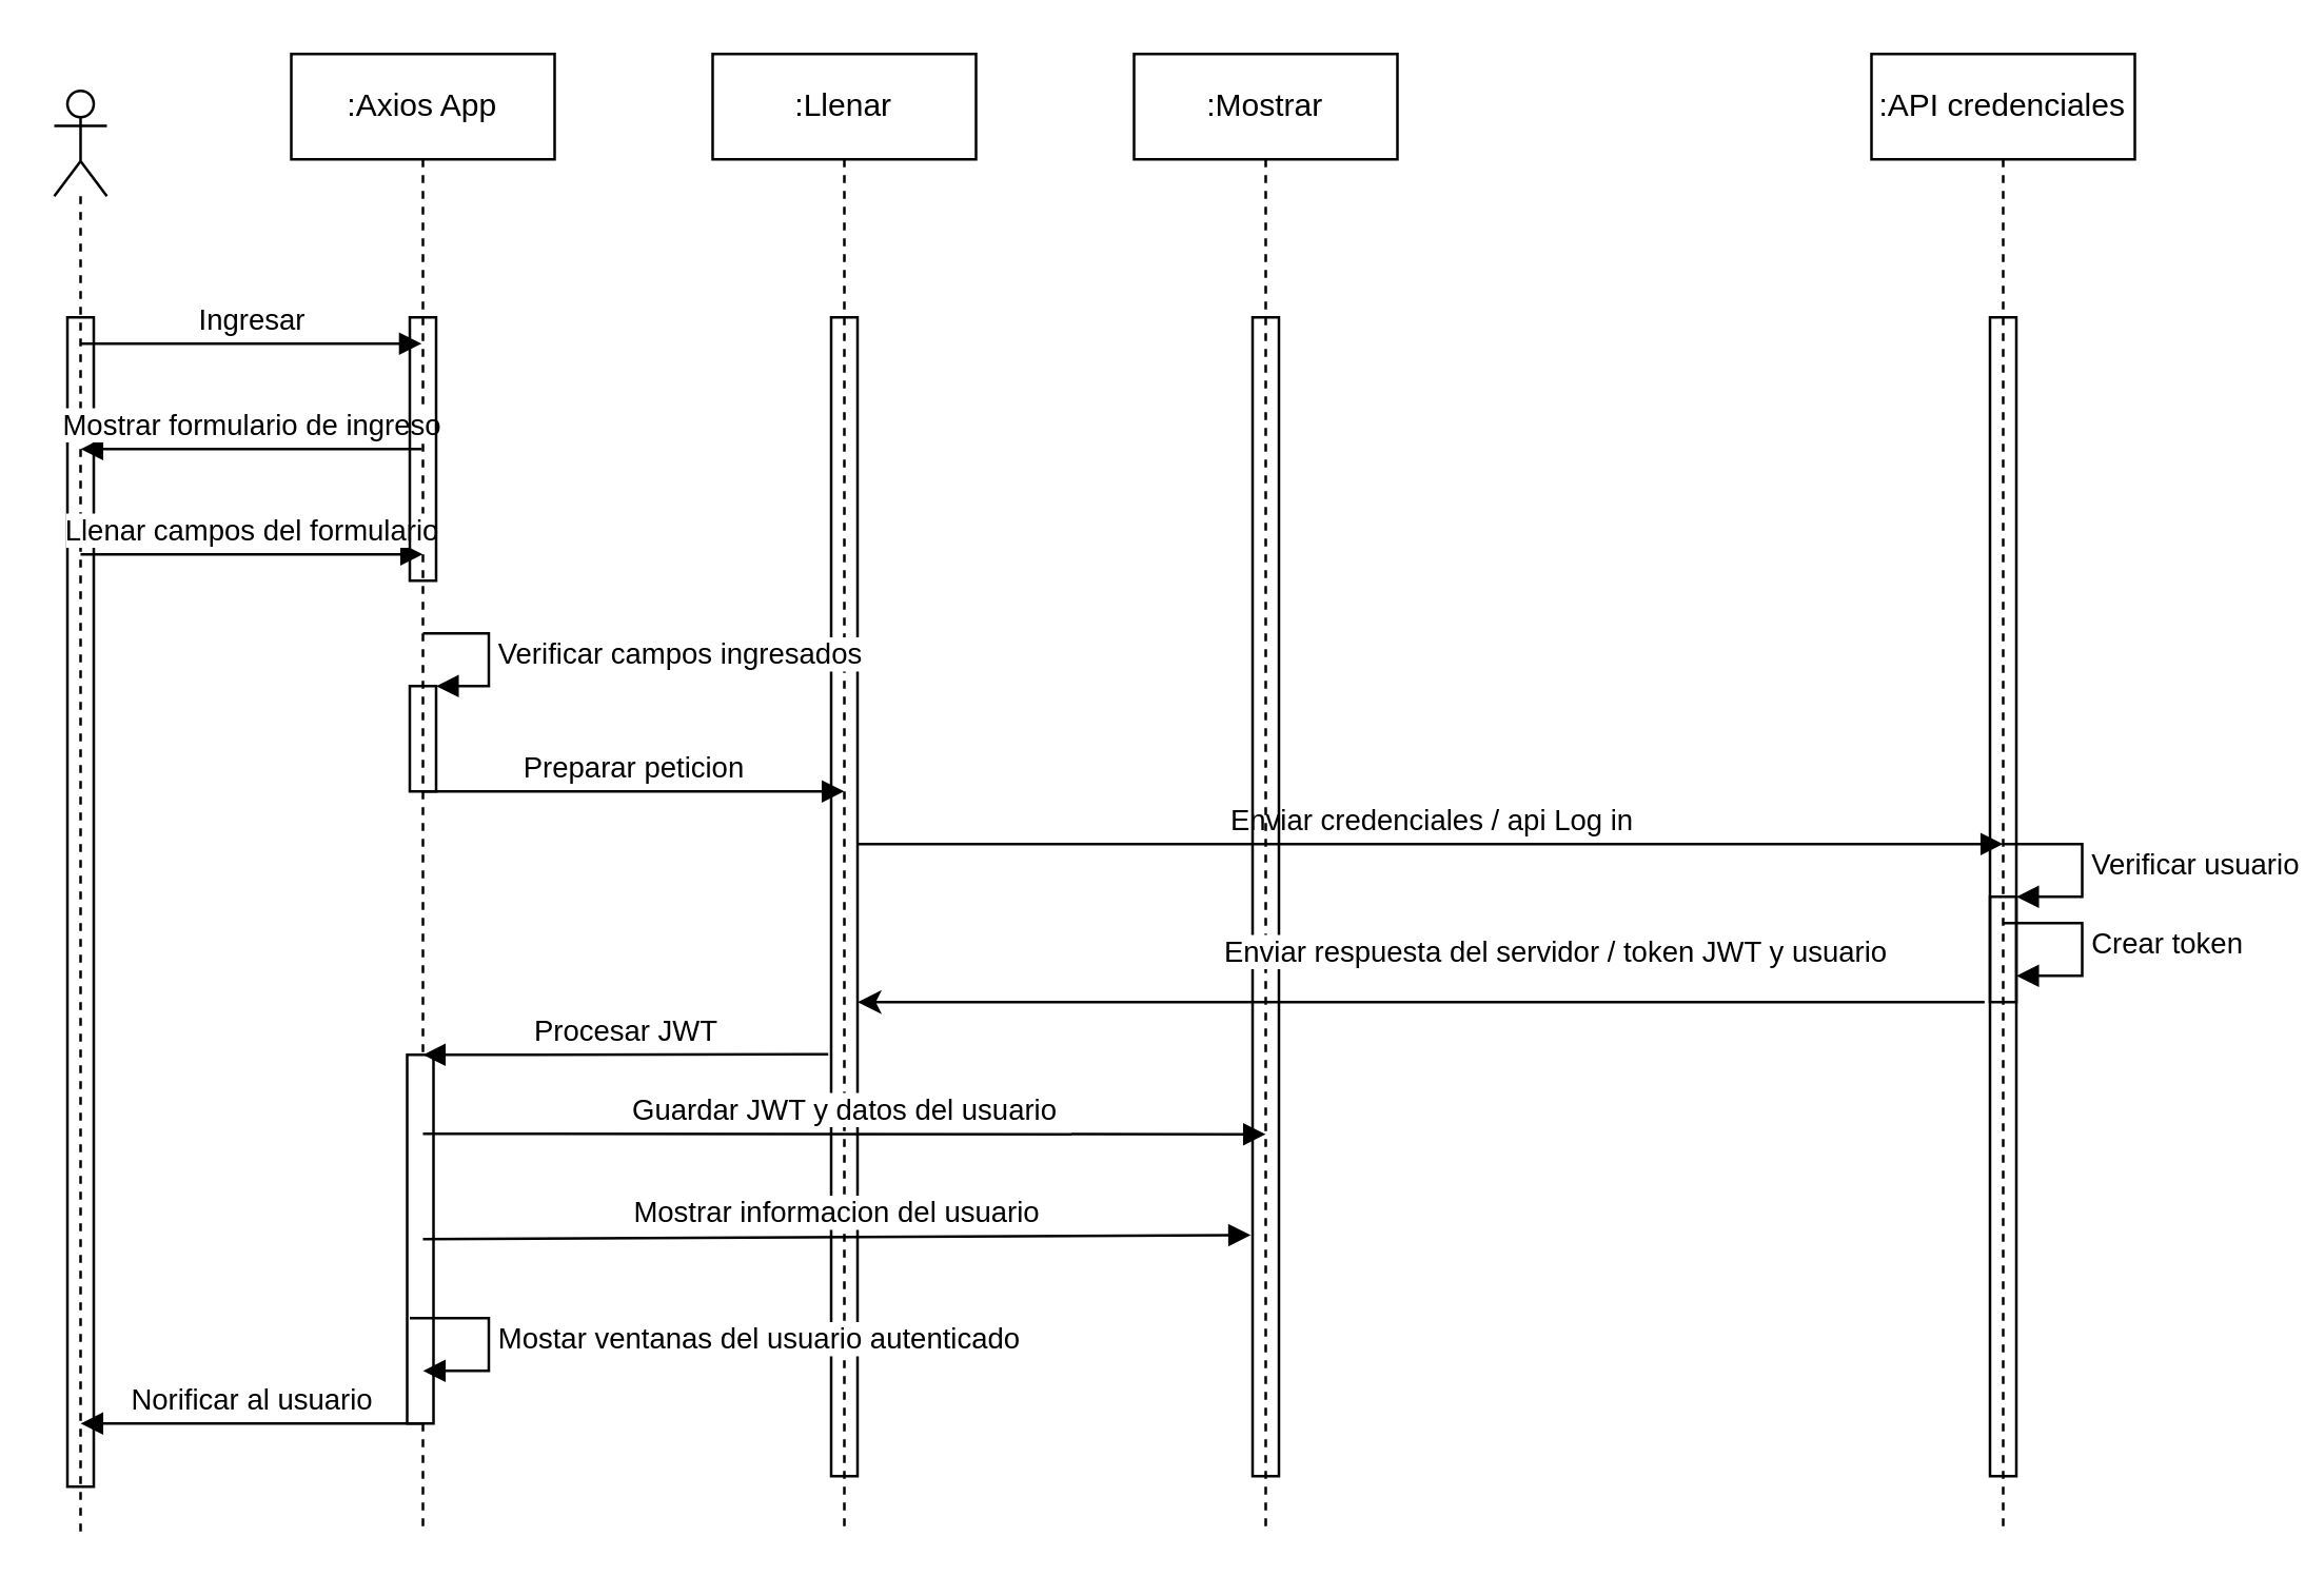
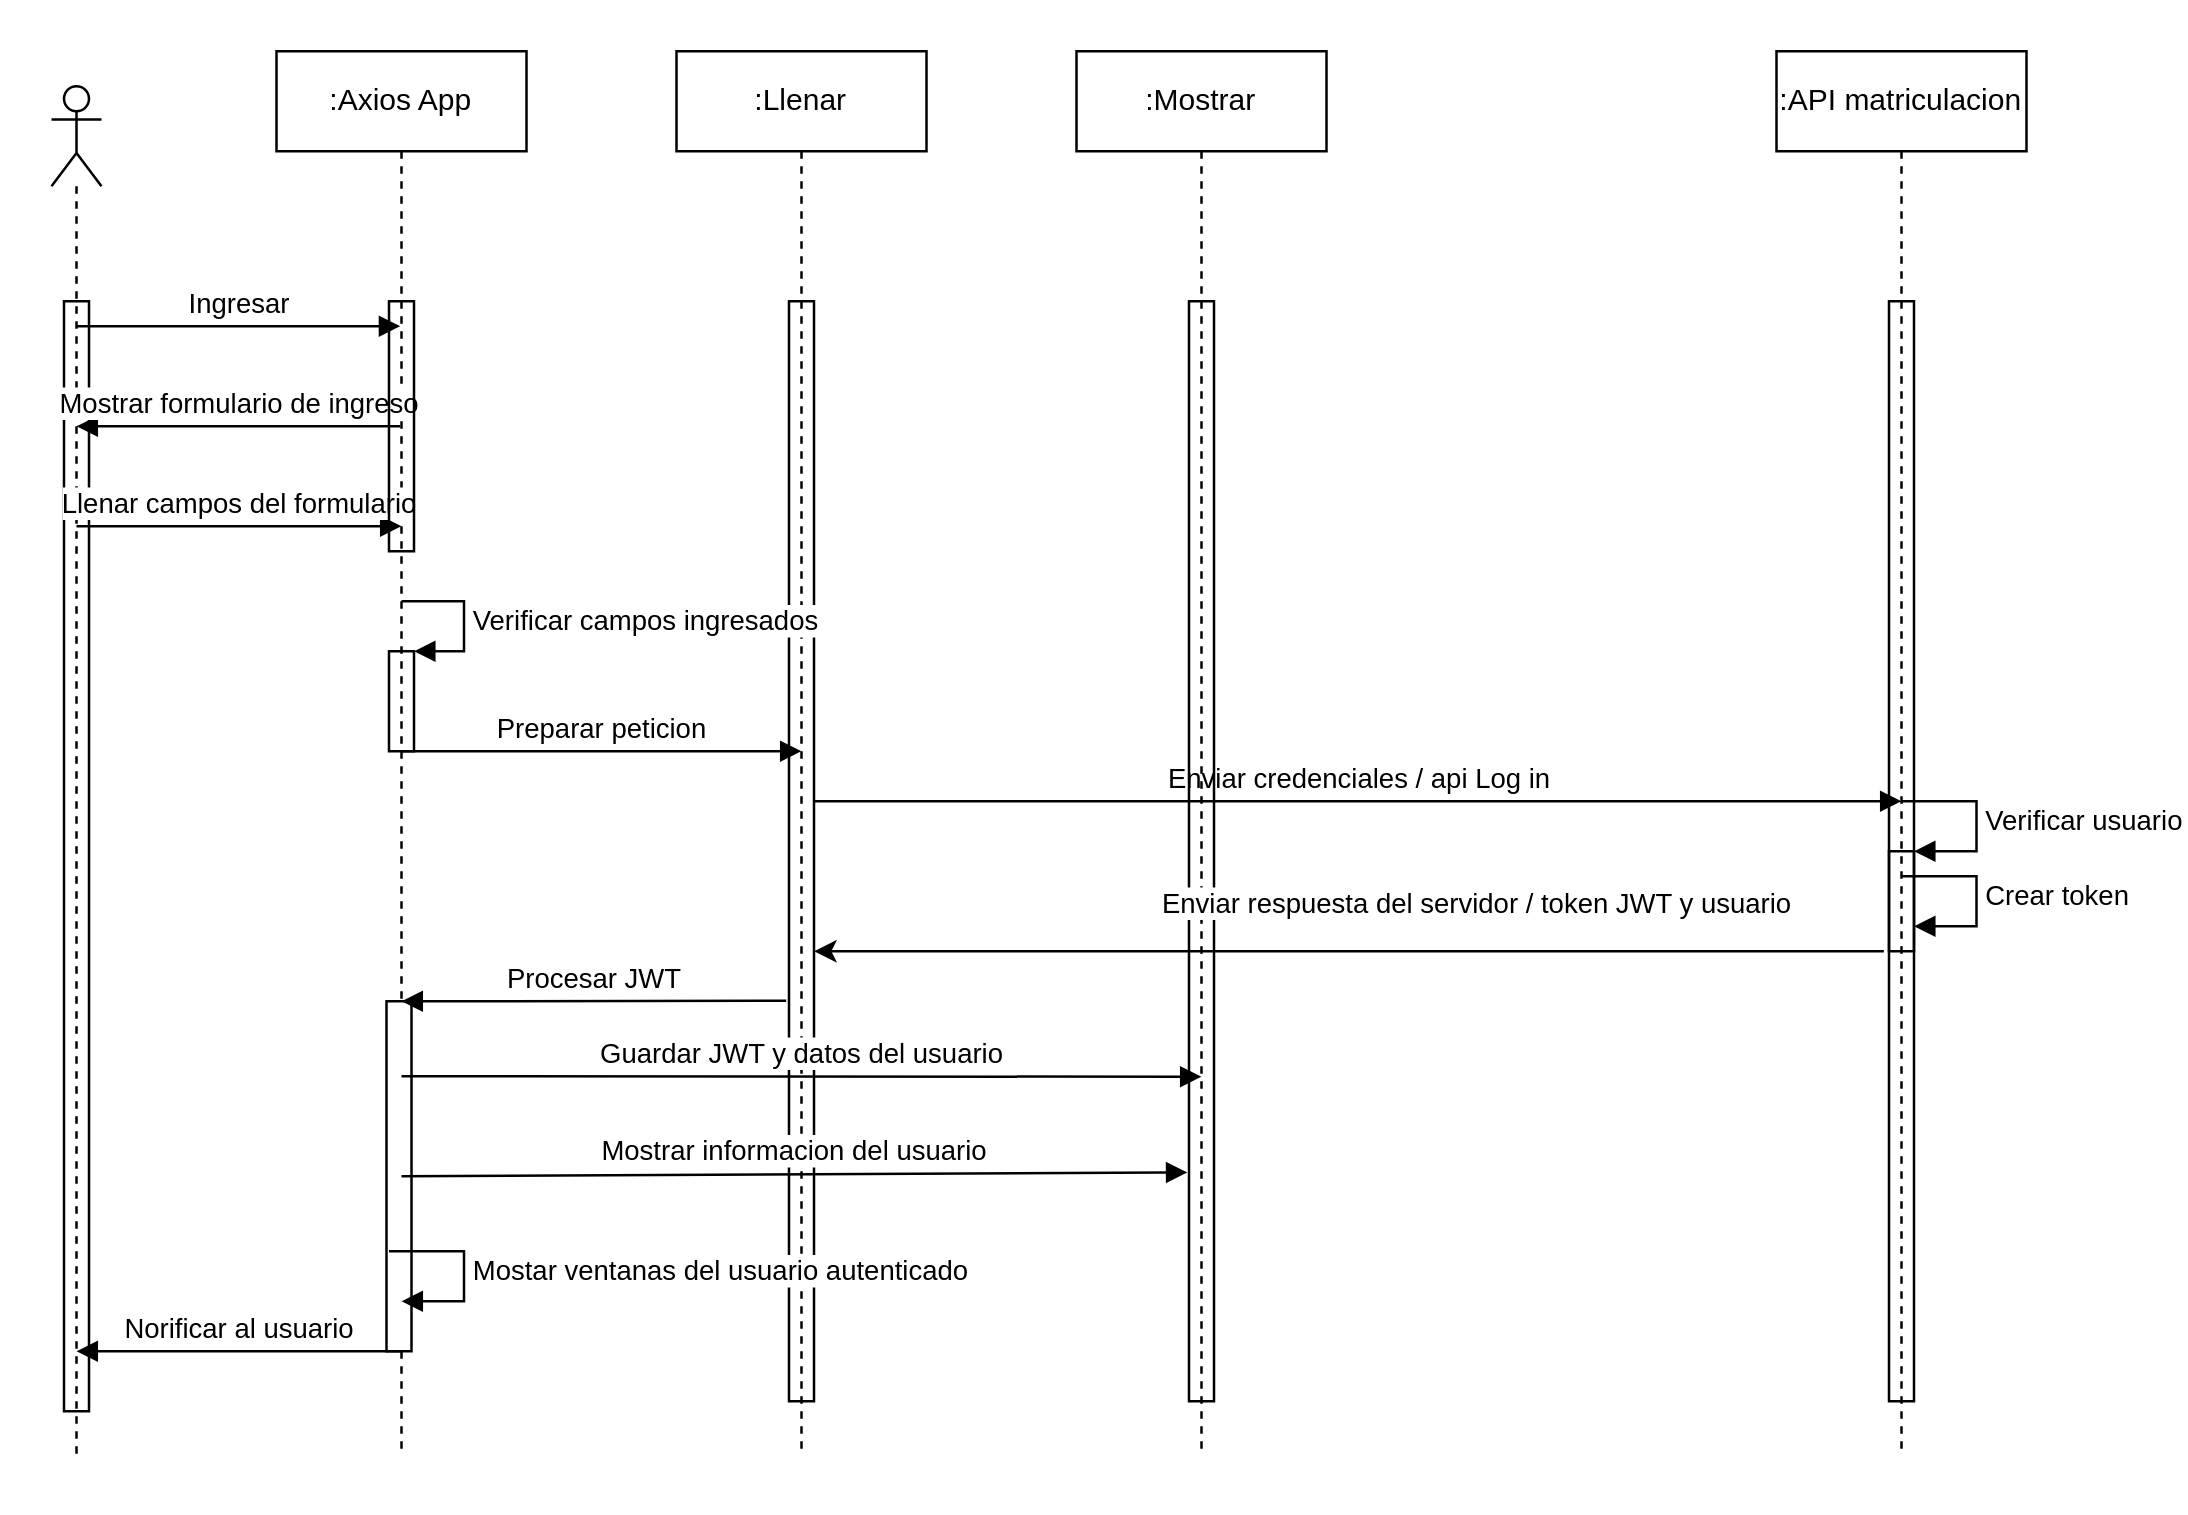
  <mxCell id="0" />
  <mxCell id="1" parent="0" />
  <mxCell id="2" value=":Llenar" style="shape=umlLifeline;perimeter=lifelinePerimeter;whiteSpace=wrap;html=1;container=1;collapsible=0;recursiveResize=0;outlineConnect=0;" vertex="1" parent="1"><mxGeometry x="270" y="20" width="100" height="560" as="geometry" /></mxCell>
  <mxCell id="3" value="" style="html=1;points=[];perimeter=orthogonalPerimeter;fillColor=none;" vertex="1" parent="2"><mxGeometry x="45" y="100" width="10" height="440" as="geometry" /></mxCell>
  <mxCell id="4" value="Enviar credenciales / api Log in" style="html=1;verticalAlign=bottom;endArrow=block;" edge="1" parent="2"><mxGeometry width="80" relative="1" as="geometry"><mxPoint x="55" y="300" as="sourcePoint" /><mxPoint x="490" y="300" as="targetPoint" /></mxGeometry></mxCell>
  <mxCell id="5" value=":Mostrar" style="shape=umlLifeline;perimeter=lifelinePerimeter;whiteSpace=wrap;html=1;container=1;collapsible=0;recursiveResize=0;outlineConnect=0;" vertex="1" parent="1"><mxGeometry x="430" y="20" width="100" height="560" as="geometry" /></mxCell>
  <mxCell id="6" value="" style="html=1;points=[];perimeter=orthogonalPerimeter;fillColor=none;" vertex="1" parent="5"><mxGeometry x="45" y="100" width="10" height="440" as="geometry" /></mxCell>
- <mxCell id="7" value=":API credenciales" style="shape=umlLifeline;perimeter=lifelinePerimeter;whiteSpace=wrap;html=1;container=1;collapsible=0;recursiveResize=0;outlineConnect=0;" vertex="1" parent="1"><mxGeometry x="710" y="20" width="100" height="560" as="geometry" /></mxCell>
+ <mxCell id="7" value=":API matriculacion" style="shape=umlLifeline;perimeter=lifelinePerimeter;whiteSpace=wrap;html=1;container=1;collapsible=0;recursiveResize=0;outlineConnect=0;" vertex="1" parent="1"><mxGeometry x="710" y="20" width="100" height="560" as="geometry" /></mxCell>
  <mxCell id="8" value="" style="html=1;points=[];perimeter=orthogonalPerimeter;fillColor=none;" vertex="1" parent="7"><mxGeometry x="45" y="100" width="10" height="440" as="geometry" /></mxCell>
  <mxCell id="9" value="" style="html=1;points=[];perimeter=orthogonalPerimeter;fillColor=none;" vertex="1" parent="7"><mxGeometry x="45" y="320" width="10" height="40" as="geometry" /></mxCell>
  <mxCell id="10" value="Verificar usuario" style="edgeStyle=orthogonalEdgeStyle;html=1;align=left;spacingLeft=2;endArrow=block;rounded=0;entryX=1;entryY=0;" edge="1" parent="7" target="9"><mxGeometry relative="1" as="geometry"><mxPoint x="50" y="300" as="sourcePoint" /><Array as="points"><mxPoint x="80" y="300" /></Array></mxGeometry></mxCell>
  <mxCell id="11" value=":Axios App" style="shape=umlLifeline;perimeter=lifelinePerimeter;whiteSpace=wrap;html=1;container=1;collapsible=0;recursiveResize=0;outlineConnect=0;" vertex="1" parent="1"><mxGeometry x="110" y="20" width="100" height="560" as="geometry" /></mxCell>
  <mxCell id="12" value="" style="html=1;points=[];perimeter=orthogonalPerimeter;fillColor=none;" vertex="1" parent="11"><mxGeometry x="45" y="240" width="10" height="40" as="geometry" /></mxCell>
  <mxCell id="13" value="Verificar campos ingresados" style="edgeStyle=orthogonalEdgeStyle;html=1;align=left;spacingLeft=2;endArrow=block;rounded=0;entryX=1;entryY=0;" edge="1" parent="11" target="12"><mxGeometry relative="1" as="geometry"><mxPoint x="50" y="220" as="sourcePoint" /><Array as="points"><mxPoint x="75" y="220" /></Array></mxGeometry></mxCell>
  <mxCell id="14" value="Preparar peticion" style="html=1;verticalAlign=bottom;endArrow=block;" edge="1" parent="11"><mxGeometry width="80" relative="1" as="geometry"><mxPoint x="50" y="280" as="sourcePoint" /><mxPoint x="210" y="280" as="targetPoint" /></mxGeometry></mxCell>
  <mxCell id="15" value="" style="html=1;points=[];perimeter=orthogonalPerimeter;" vertex="1" parent="11"><mxGeometry x="44" y="380" width="10" height="140" as="geometry" /></mxCell>
  <mxCell id="16" value="Guardar JWT y datos del usuario" style="html=1;verticalAlign=bottom;endArrow=block;entryX=0.5;entryY=0.705;entryDx=0;entryDy=0;entryPerimeter=0;" edge="1" parent="11" target="6"><mxGeometry width="80" relative="1" as="geometry"><mxPoint x="50" y="410" as="sourcePoint" /><mxPoint x="130" y="410" as="targetPoint" /></mxGeometry></mxCell>
  <mxCell id="17" value="Mostrar informacion del usuario" style="html=1;verticalAlign=bottom;endArrow=block;entryX=-0.065;entryY=0.792;entryDx=0;entryDy=0;entryPerimeter=0;" edge="1" parent="11" target="6"><mxGeometry width="80" relative="1" as="geometry"><mxPoint x="50" y="450" as="sourcePoint" /><mxPoint x="130" y="450" as="targetPoint" /></mxGeometry></mxCell>
  <mxCell id="18" value="" style="shape=umlLifeline;participant=umlActor;perimeter=lifelinePerimeter;whiteSpace=wrap;html=1;container=1;collapsible=0;recursiveResize=0;verticalAlign=top;spacingTop=36;outlineConnect=0;fillColor=none;" vertex="1" parent="1"><mxGeometry x="20" y="34" width="20" height="550" as="geometry" /></mxCell>
  <mxCell id="19" value="" style="html=1;points=[];perimeter=orthogonalPerimeter;fillColor=none;" vertex="1" parent="18"><mxGeometry x="5" y="86" width="10" height="444" as="geometry" /></mxCell>
  <mxCell id="20" value="Norificar al usuario" style="html=1;verticalAlign=bottom;endArrow=none;endFill=0;startArrow=block;startFill=1;" edge="1" parent="18" target="11"><mxGeometry width="80" relative="1" as="geometry"><mxPoint x="10" y="506" as="sourcePoint" /><mxPoint x="90" y="506" as="targetPoint" /></mxGeometry></mxCell>
  <mxCell id="21" value="Ingresar" style="html=1;verticalAlign=bottom;endArrow=block;" edge="1" parent="1" target="11"><mxGeometry width="80" relative="1" as="geometry"><mxPoint x="30" y="130" as="sourcePoint" /><mxPoint y="130" as="targetPoint" x="80" /></mxGeometry></mxCell>
  <mxCell id="22" value="Mostrar formulario de ingreso" style="html=1;verticalAlign=bottom;endArrow=none;startArrow=block;startFill=1;endFill=0;" edge="1" parent="1" target="11"><mxGeometry width="80" relative="1" as="geometry"><mxPoint x="30" y="170" as="sourcePoint" /><mxPoint x="110" y="170" as="targetPoint" /></mxGeometry></mxCell>
  <mxCell id="23" value="Llenar campos del formulario" style="html=1;verticalAlign=bottom;endArrow=block;" edge="1" parent="1"><mxGeometry width="80" relative="1" as="geometry"><mxPoint x="30" y="210" as="sourcePoint" /><mxPoint x="160" y="210" as="targetPoint" /></mxGeometry></mxCell>
  <mxCell id="24" value="" style="html=1;points=[];perimeter=orthogonalPerimeter;fillColor=none;" vertex="1" parent="1"><mxGeometry x="155" y="120" width="10" height="100" as="geometry" /></mxCell>
  <mxCell id="25" value="Enviar respuesta del servidor / token JWT y usuario" style="html=1;verticalAlign=bottom;endArrow=none;endFill=0;startArrow=classic;startFill=1;entryX=-0.206;entryY=1;entryDx=0;entryDy=0;entryPerimeter=0;" edge="1" parent="1" source="3" target="9"><mxGeometry x="0.238" y="10" width="80" relative="1" as="geometry"><mxPoint x="680" y="380" as="sourcePoint" /><mxPoint x="750" y="380" as="targetPoint" /><mxPoint as="offset" /></mxGeometry></mxCell>
  <mxCell id="26" value="Procesar JWT" style="html=1;verticalAlign=bottom;endArrow=none;entryX=-0.113;entryY=0.636;entryDx=0;entryDy=0;entryPerimeter=0;startArrow=block;startFill=1;endFill=0;" edge="1" parent="1" target="3"><mxGeometry width="80" relative="1" as="geometry"><mxPoint x="160" y="400" as="sourcePoint" /><mxPoint x="310" y="400" as="targetPoint" /></mxGeometry></mxCell>
  <mxCell id="27" value="Crear token" style="edgeStyle=orthogonalEdgeStyle;html=1;align=left;spacingLeft=2;endArrow=block;rounded=0;entryX=1;entryY=0;" edge="1" parent="1"><mxGeometry relative="1" as="geometry"><mxPoint x="760" y="350" as="sourcePoint" /><Array as="points"><mxPoint x="790" y="350" /></Array><mxPoint x="765" y="370" as="targetPoint" /></mxGeometry></mxCell>
  <mxCell id="28" value="Mostar ventanas del usuario autenticado" style="edgeStyle=orthogonalEdgeStyle;html=1;align=left;spacingLeft=2;endArrow=block;rounded=0;entryX=1;entryY=0;" edge="1" parent="1"><mxGeometry relative="1" as="geometry"><mxPoint x="155" y="500" as="sourcePoint" /><Array as="points"><mxPoint x="185" y="500" /></Array><mxPoint x="160" y="520" as="targetPoint" /></mxGeometry></mxCell>
